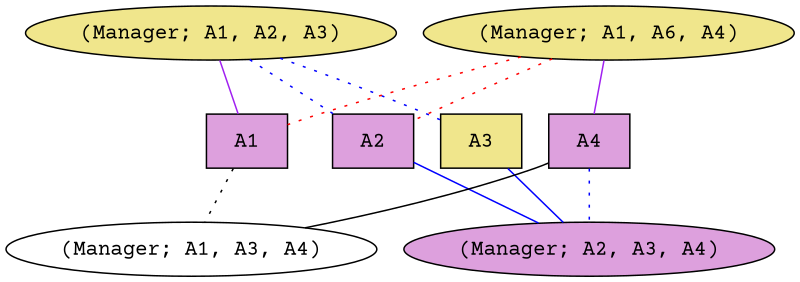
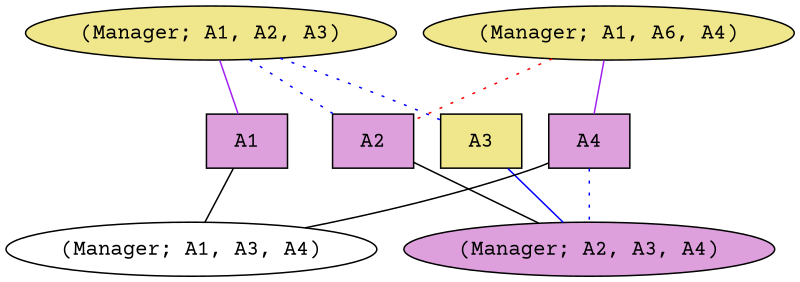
  digraph {
    fontname="Courier Prime"
    node [fillcolor=plum fontname="Courier Prime" shape=box style=filled]
    edge [fontname="Courier Prime" style=solid arrowhead=none color=blue]
    A1
    A2
    A3 [fillcolor=khaki]
    A4
    "(Manager; A1, A3, A4)" [fillcolor=white shape=oval]
    "(Manager; A2, A3, A4)" [shape=oval]
    "(Manager; A1, A2, A3)" [fillcolor=khaki shape=oval]
    n8 [fillcolor=khaki label="(Manager; A1, A6, A4)" shape=oval]
    subgraph sub_1 {
      rank=same
      rankdir=LR
      A1
      A2
      A3
      A4
    }
    A1 -> A2 [style=invis arrowhead="" color=""]
-   A1 -> "(Manager; A1, A3, A4)" [color=black style=dotted]
+   A1 -> "(Manager; A1, A3, A4)" [color=black]
    A2 -> A3 [style=invis arrowhead="" color=""]
-   A2 -> "(Manager; A2, A3, A4)"
+   A2 -> "(Manager; A2, A3, A4)" [color=black]
    A3 -> A4 [style=invis arrowhead="" color=""]
    A3 -> "(Manager; A2, A3, A4)"
    A4 -> "(Manager; A1, A3, A4)" [color=black]
    A4 -> "(Manager; A2, A3, A4)" [style=dotted]
    "(Manager; A1, A2, A3)" -> A1 [color=purple]
    "(Manager; A1, A2, A3)" -> A2 [style=dotted]
    "(Manager; A1, A2, A3)" -> A3 [style=dotted]
-   n8 -> A1 [color=red style=dotted]
    n8 -> A2 [color=red style=dotted]
    n8 -> A4 [color=purple]
  }
